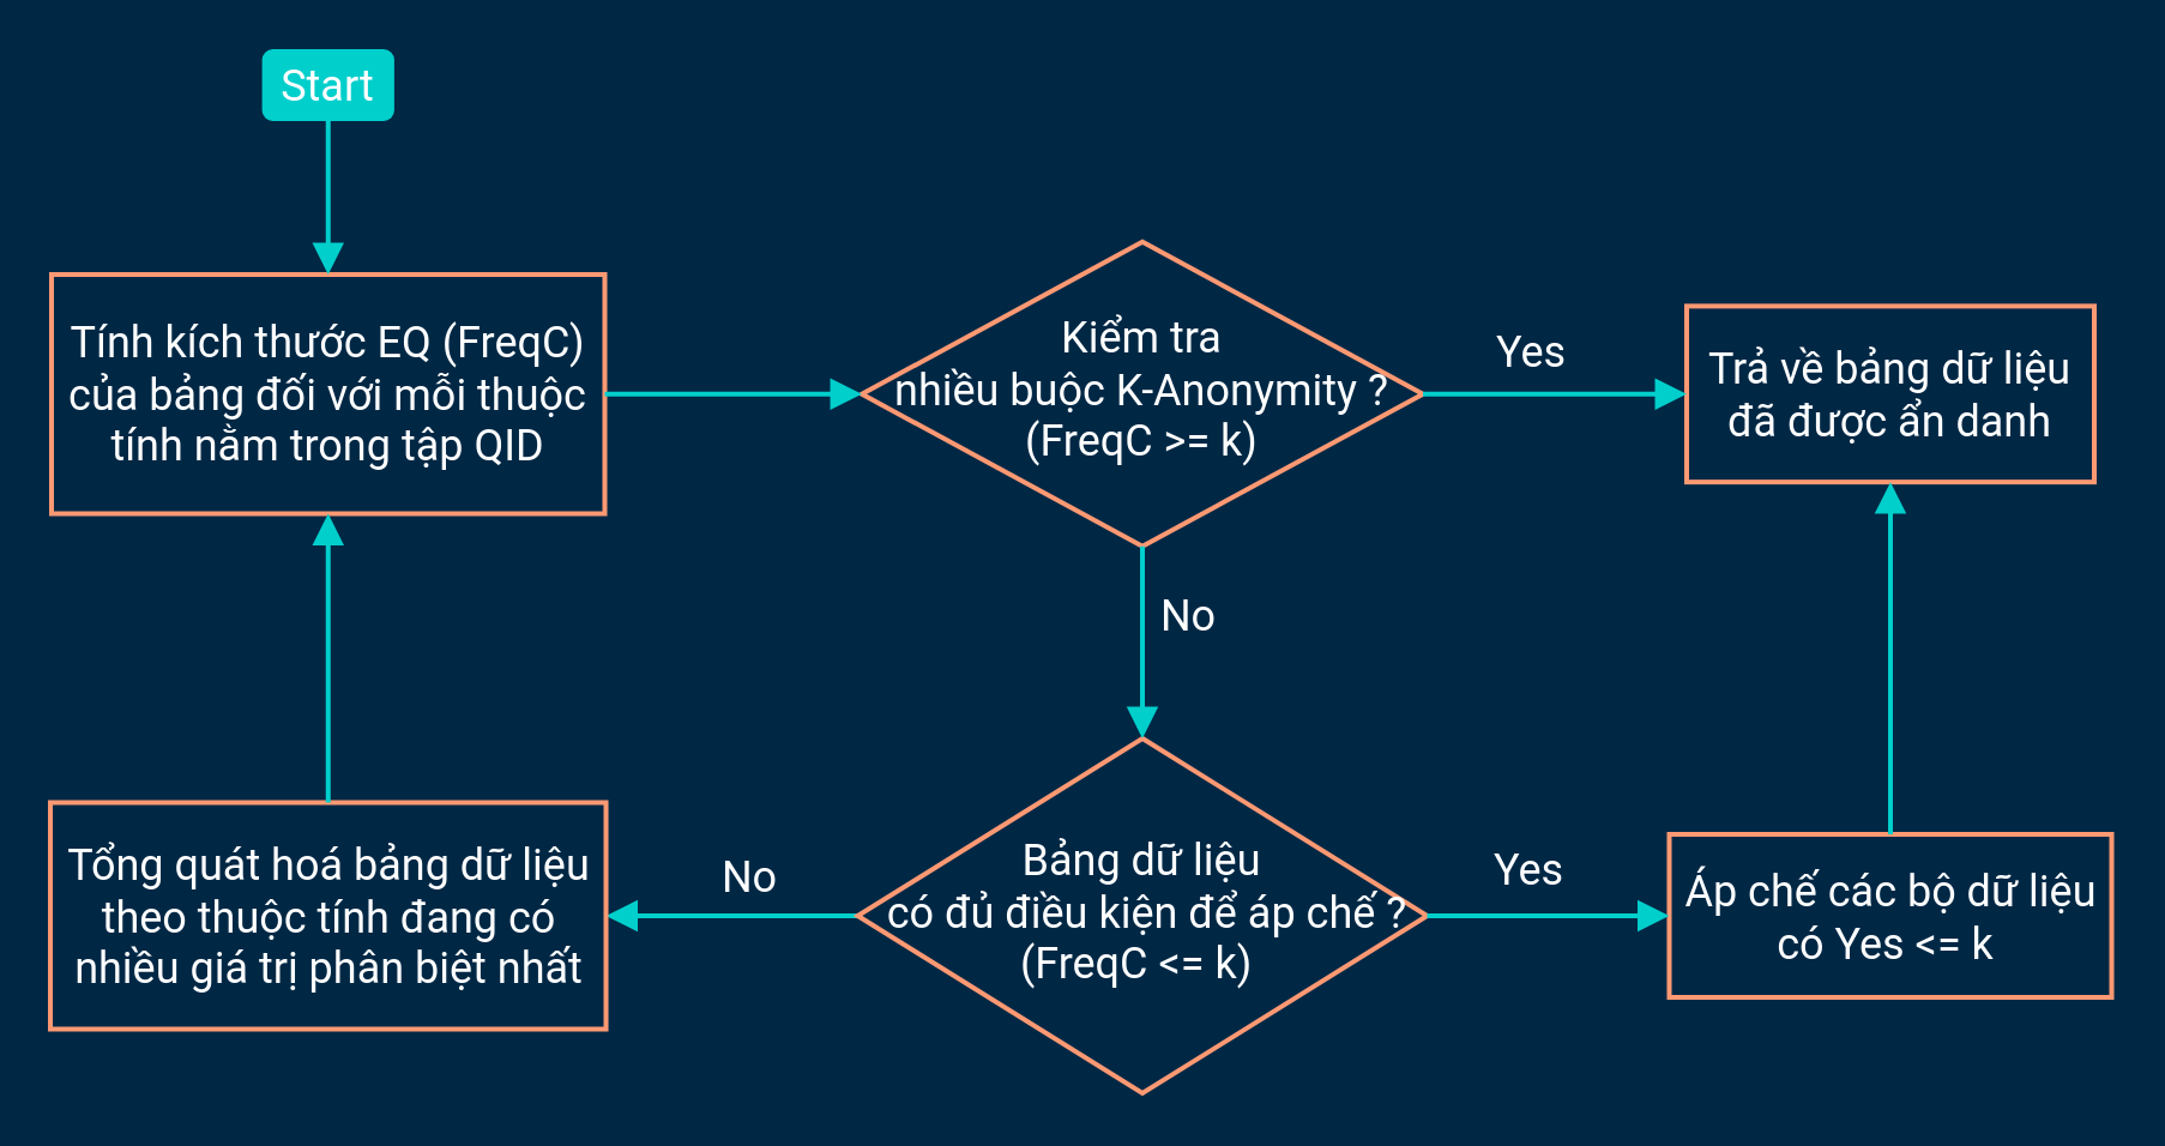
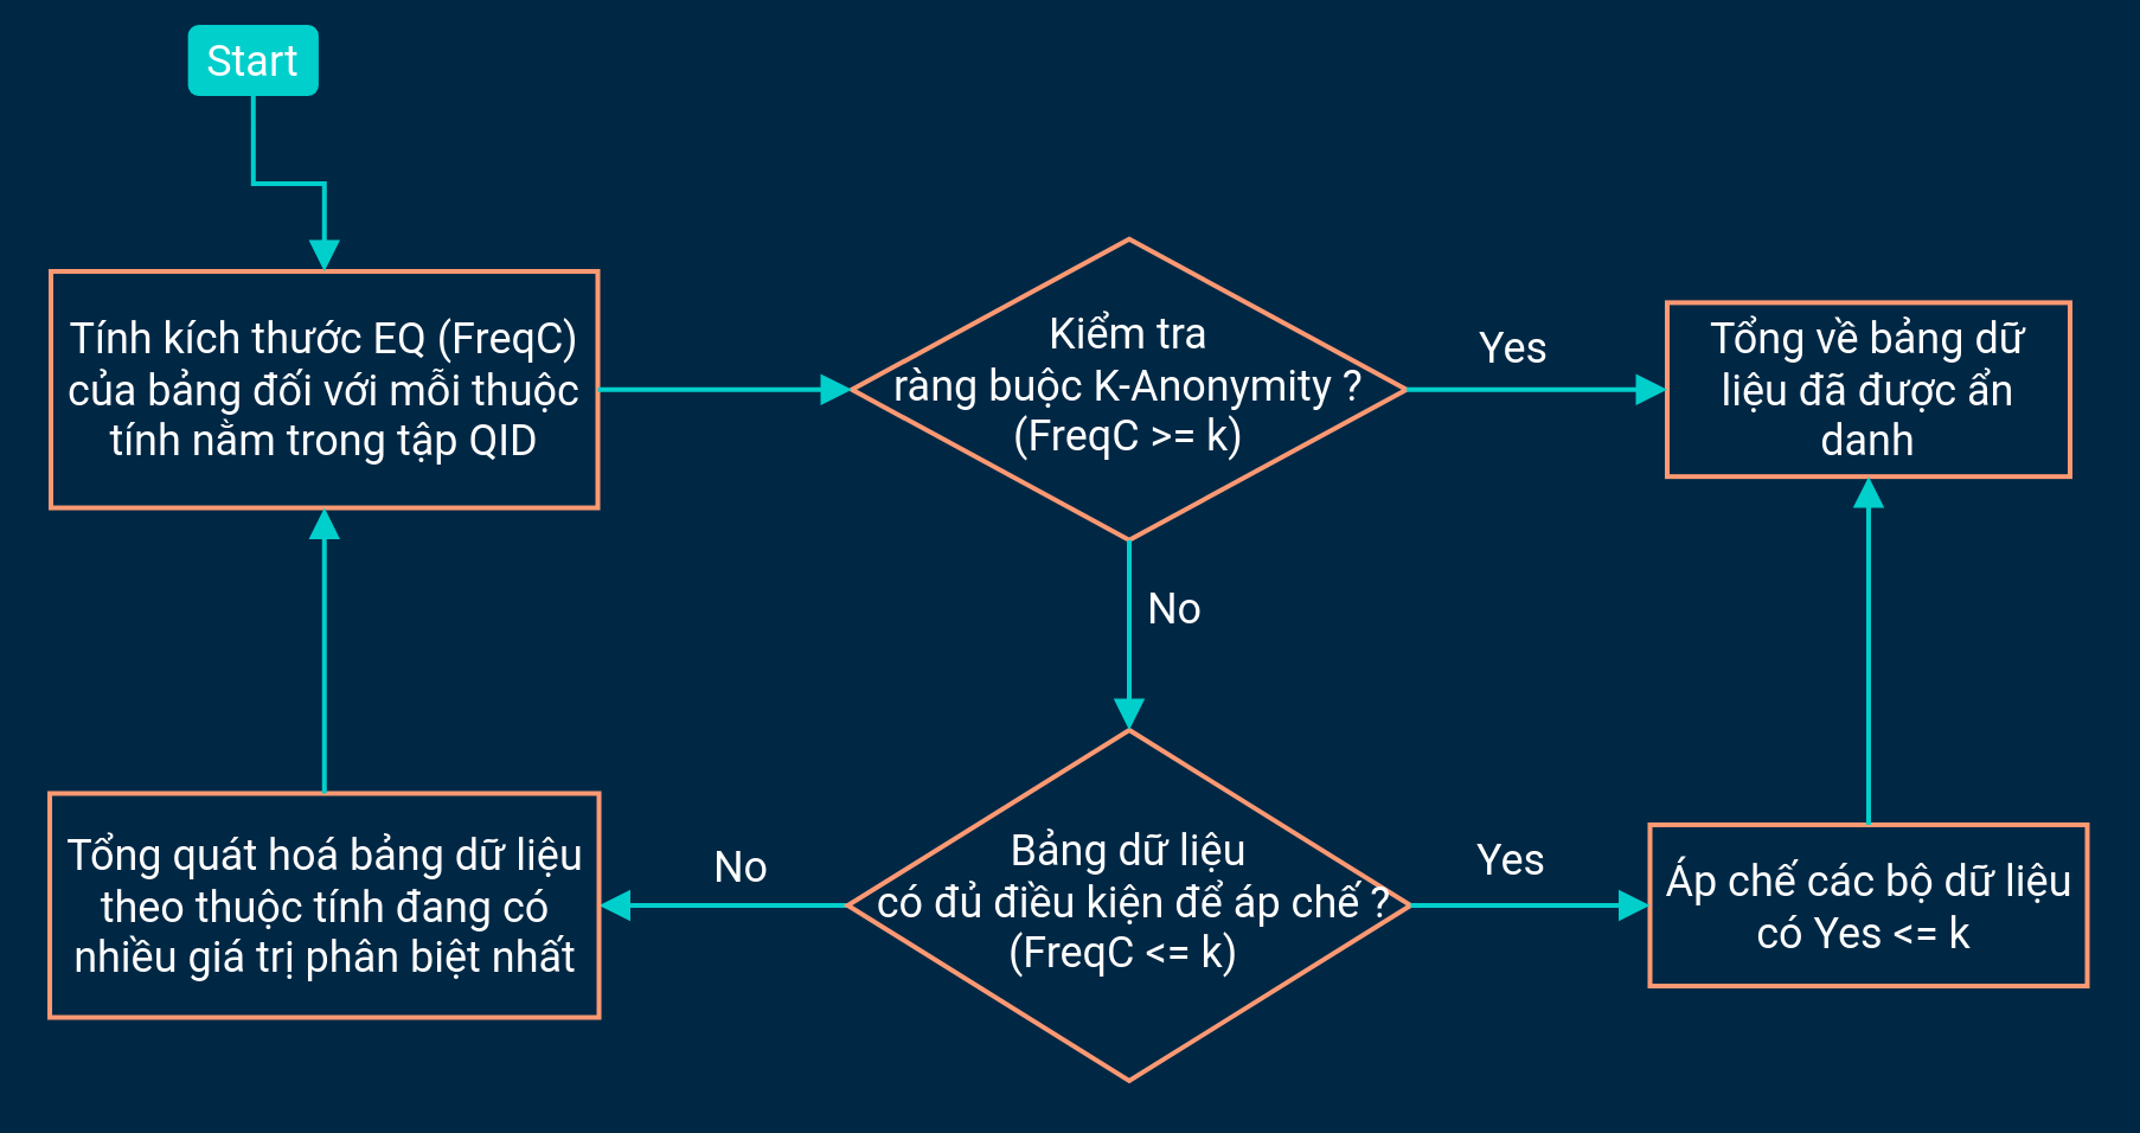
  <mxCell id="0" />
  <mxCell id="1" parent="0" />
  <mxCell id="2" value="Tính kích thước EQ (FreqC) của bảng đối với mỗi thuộc tính nằm trong tập QID" style="rounded=0;whiteSpace=wrap;html=1;fontSize=18;glass=0;strokeWidth=2;shadow=0;spacingLeft=5;spacingRight=5;gradientColor=#ffffff;fillColor=none;fontFamily=roboto;fontSource=https%3A%2F%2Ffonts.googleapis.com%2Fcss2%3Ffamily%3DRoboto%26display%3Dswap;fontColor=#FFFFFF;strokeColor=#ff9973;" parent="1" vertex="1"><mxGeometry x="21" y="114.01" width="230.75" height="99.75" as="geometry" /></mxCell>
  <mxCell id="3" value="No" style="edgeStyle=orthogonalEdgeStyle;rounded=0;html=1;jettySize=auto;orthogonalLoop=1;fontSize=18;endArrow=block;endFill=1;endSize=8;strokeWidth=2;shadow=0;labelBackgroundColor=none;exitX=0;exitY=0.5;exitDx=0;exitDy=0;entryX=1;entryY=0.5;entryDx=0;entryDy=0;fontFamily=roboto;fontSource=https%3A%2F%2Ffonts.googleapis.com%2Fcss2%3Ffamily%3DRoboto%26display%3Dswap;fontColor=#FFFFFF;strokeColor=#00CFCC;" parent="1" source="8" target="4" edge="1"><mxGeometry x="-0.138" y="-18" relative="1" as="geometry"><mxPoint y="1" as="offset" /><mxPoint x="446" y="322" as="sourcePoint" /><mxPoint x="292" y="332" as="targetPoint" /></mxGeometry></mxCell>
  <mxCell id="4" value="Tổng quát hoá bảng dữ liệu theo thuộc tính đang có nhiều giá trị phân biệt nhất" style="rounded=0;whiteSpace=wrap;html=1;fontSize=18;glass=0;strokeWidth=2;shadow=0;spacingLeft=5;spacingRight=5;gradientColor=#ffffff;fillColor=none;fontFamily=roboto;fontSource=https%3A%2F%2Ffonts.googleapis.com%2Fcss2%3Ffamily%3DRoboto%26display%3Dswap;fontColor=#FFFFFF;strokeColor=#ff9973;" parent="1" vertex="1"><mxGeometry x="20.51" y="334.25" width="231.75" height="94.5" as="geometry" /></mxCell>
- <mxCell id="5" value="Start" style="rounded=1;whiteSpace=wrap;html=1;fontSize=18;glass=0;strokeWidth=1;shadow=0;fontColor=#FFFFFF;perimeterSpacing=0;fontFamily=roboto;fontSource=https%3A%2F%2Ffonts.googleapis.com%2Fcss2%3Ffamily%3DRoboto%26display%3Dswap;strokeColor=none;fillColor=#00CFCC;" parent="1" vertex="1"><mxGeometry x="108.82" y="20" width="55.13" height="30" as="geometry" /></mxCell>
- <mxCell id="6" value="Kiểm tra &lt;br style=&quot;font-size: 18px;&quot;&gt;nhiều buộc K-Anonymity ?&lt;br style=&quot;font-size: 18px;&quot;&gt;(FreqC &amp;gt;= k)" style="rhombus;whiteSpace=wrap;html=1;shadow=0;fontFamily=roboto;fontSize=18;align=center;strokeWidth=2;spacing=6;spacingTop=-4;gradientColor=#ffffff;fillColor=none;fontSource=https%3A%2F%2Ffonts.googleapis.com%2Fcss2%3Ffamily%3DRoboto%26display%3Dswap;fontColor=#FFFFFF;strokeColor=#ff9973;" parent="1" vertex="1"><mxGeometry x="359" y="100.38" width="234" height="127" as="geometry" /></mxCell>
- <mxCell id="7" value="Trả về bảng dữ liệu đã được ẩn danh" style="rounded=0;whiteSpace=wrap;html=1;fontSize=18;glass=0;strokeWidth=2;shadow=0;spacingLeft=5;spacingRight=5;gradientColor=#ffffff;fillColor=none;fontFamily=roboto;fontSource=https%3A%2F%2Ffonts.googleapis.com%2Fcss2%3Ffamily%3DRoboto%26display%3Dswap;fontColor=#FFFFFF;strokeColor=#ff9973;" parent="1" vertex="1"><mxGeometry x="703" y="127.19" width="170" height="73.38" as="geometry" /></mxCell>
+ <mxCell id="5" value="Start" style="rounded=1;whiteSpace=wrap;html=1;fontSize=18;glass=0;strokeWidth=1;shadow=0;fontColor=#FFFFFF;perimeterSpacing=0;fontFamily=roboto;fontSource=https%3A%2F%2Ffonts.googleapis.com%2Fcss2%3Ffamily%3DRoboto%26display%3Dswap;strokeColor=none;fillColor=#00CFCC;" parent="1" vertex="1"><mxGeometry x="78.82" y="10" width="55.13" height="30" as="geometry" /></mxCell>
+ <mxCell id="6" value="Kiểm tra &lt;br style=&quot;font-size: 18px;&quot;&gt;ràng buộc K-Anonymity ?&lt;br style=&quot;font-size: 18px;&quot;&gt;(FreqC &amp;gt;= k)" style="rhombus;whiteSpace=wrap;html=1;shadow=0;fontFamily=roboto;fontSize=18;align=center;strokeWidth=2;spacing=6;spacingTop=-4;gradientColor=#ffffff;fillColor=none;fontSource=https%3A%2F%2Ffonts.googleapis.com%2Fcss2%3Ffamily%3DRoboto%26display%3Dswap;fontColor=#FFFFFF;strokeColor=#ff9973;" parent="1" vertex="1"><mxGeometry x="359" y="100.38" width="234" height="127" as="geometry" /></mxCell>
+ <mxCell id="7" value="Tổng về bảng dữ liệu đã được ẩn danh" style="rounded=0;whiteSpace=wrap;html=1;fontSize=18;glass=0;strokeWidth=2;shadow=0;spacingLeft=5;spacingRight=5;gradientColor=#ffffff;fillColor=none;fontFamily=roboto;fontSource=https%3A%2F%2Ffonts.googleapis.com%2Fcss2%3Ffamily%3DRoboto%26display%3Dswap;fontColor=#FFFFFF;strokeColor=#ff9973;" parent="1" vertex="1"><mxGeometry x="703" y="127.19" width="170" height="73.38" as="geometry" /></mxCell>
  <mxCell id="8" value="Bảng dữ liệu&lt;br style=&quot;font-size: 18px;&quot;&gt;&amp;nbsp;có đủ điều kiện để áp chế ? (FreqC &amp;lt;= k)&amp;nbsp;" style="rhombus;whiteSpace=wrap;html=1;shadow=0;fontFamily=roboto;fontSize=18;align=center;strokeWidth=2;spacing=6;spacingTop=-4;gradientColor=#ffffff;fillColor=none;fontSource=https%3A%2F%2Ffonts.googleapis.com%2Fcss2%3Ffamily%3DRoboto%26display%3Dswap;fontColor=#FFFFFF;strokeColor=#ff9973;" parent="1" vertex="1"><mxGeometry x="357.25" y="307.5" width="237.5" height="148" as="geometry" /></mxCell>
  <mxCell id="9" value="" style="rounded=0;html=1;jettySize=auto;orthogonalLoop=1;fontSize=18;endArrow=block;endFill=1;endSize=8;strokeWidth=2;shadow=0;labelBackgroundColor=none;edgeStyle=orthogonalEdgeStyle;entryX=0.5;entryY=0;entryDx=0;entryDy=0;exitX=0.5;exitY=1;exitDx=0;exitDy=0;fontColor=#00CFCC;fontFamily=roboto;fontSource=https%3A%2F%2Ffonts.googleapis.com%2Fcss2%3Ffamily%3DRoboto%26display%3Dswap;strokeColor=#00CFCC;" parent="1" source="6" target="8" edge="1"><mxGeometry relative="1" as="geometry"><mxPoint x="288" y="191" as="sourcePoint" /><mxPoint x="409" y="191" as="targetPoint" /></mxGeometry></mxCell>
  <mxCell id="10" value="Áp chế các bộ dữ liệu có Yes &amp;lt;= k&amp;nbsp;" style="rounded=0;whiteSpace=wrap;html=1;fontSize=18;glass=0;strokeWidth=2;shadow=0;spacingLeft=5;spacingRight=5;gradientColor=#ffffff;fillColor=none;fontFamily=roboto;fontSource=https%3A%2F%2Ffonts.googleapis.com%2Fcss2%3Ffamily%3DRoboto%26display%3Dswap;fontColor=#FFFFFF;strokeColor=#ff9973;" parent="1" vertex="1"><mxGeometry x="695.75" y="347.5" width="184.5" height="68" as="geometry" /></mxCell>
  <mxCell id="11" value="&lt;font style=&quot;font-size: 18px;&quot;&gt;No&lt;/font&gt;" style="text;html=1;align=center;verticalAlign=middle;resizable=0;points=[];autosize=1;strokeColor=none;fontColor=#FFFFFF;fontFamily=roboto;fontSource=https%3A%2F%2Ffonts.googleapis.com%2Fcss2%3Ffamily%3DRoboto%26display%3Dswap;fontSize=18;" parent="1" vertex="1"><mxGeometry x="479" y="243" width="32" height="26" as="geometry" /></mxCell>
  <mxCell id="12" value="" style="rounded=0;html=1;jettySize=auto;orthogonalLoop=1;fontSize=18;endArrow=block;endFill=1;endSize=8;strokeWidth=2;shadow=0;labelBackgroundColor=none;edgeStyle=orthogonalEdgeStyle;exitX=0.5;exitY=1;exitDx=0;exitDy=0;entryX=0.5;entryY=0;entryDx=0;entryDy=0;fontFamily=roboto;fontSource=https%3A%2F%2Ffonts.googleapis.com%2Fcss2%3Ffamily%3DRoboto%26display%3Dswap;strokeColor=#00CFCC;" parent="1" source="5" target="2" edge="1"><mxGeometry relative="1" as="geometry"><mxPoint x="176.01" y="50" as="sourcePoint" /><mxPoint x="176.005" y="114.01" as="targetPoint" /></mxGeometry></mxCell>
  <mxCell id="13" value="Yes" style="rounded=0;html=1;jettySize=auto;orthogonalLoop=1;fontSize=18;endArrow=block;endFill=1;endSize=8;strokeWidth=2;shadow=0;labelBackgroundColor=none;edgeStyle=orthogonalEdgeStyle;exitX=1;exitY=0.5;exitDx=0;exitDy=0;entryX=0;entryY=0.5;entryDx=0;entryDy=0;fontFamily=roboto;fontSource=https%3A%2F%2Ffonts.googleapis.com%2Fcss2%3Ffamily%3DRoboto%26display%3Dswap;fontColor=#FFFFFF;strokeColor=#00CFCC;" parent="1" source="8" target="10" edge="1"><mxGeometry x="-0.163" y="21" relative="1" as="geometry"><mxPoint y="1" as="offset" /><mxPoint x="598" y="420" as="sourcePoint" /><mxPoint x="699" y="420" as="targetPoint" /></mxGeometry></mxCell>
  <mxCell id="14" value="" style="rounded=0;html=1;jettySize=auto;orthogonalLoop=1;fontSize=18;endArrow=block;endFill=1;endSize=8;strokeWidth=2;shadow=0;labelBackgroundColor=none;edgeStyle=orthogonalEdgeStyle;entryX=0.5;entryY=1;entryDx=0;entryDy=0;exitX=0.5;exitY=0;exitDx=0;exitDy=0;fontFamily=roboto;fontSource=https%3A%2F%2Ffonts.googleapis.com%2Fcss2%3Ffamily%3DRoboto%26display%3Dswap;strokeColor=#00CFCC;" parent="1" source="10" target="7" edge="1"><mxGeometry relative="1" as="geometry"><mxPoint x="835" y="347.5" as="sourcePoint" /><mxPoint x="835" y="200.57" as="targetPoint" /></mxGeometry></mxCell>
  <mxCell id="15" value="Yes" style="rounded=0;html=1;jettySize=auto;orthogonalLoop=1;fontSize=18;endArrow=block;endFill=1;endSize=8;strokeWidth=2;shadow=0;labelBackgroundColor=none;edgeStyle=orthogonalEdgeStyle;exitX=1;exitY=0.5;exitDx=0;exitDy=0;entryX=0;entryY=0.5;entryDx=0;entryDy=0;fontFamily=roboto;fontSource=https%3A%2F%2Ffonts.googleapis.com%2Fcss2%3Ffamily%3DRoboto%26display%3Dswap;fontColor=#FFFFFF;strokeColor=#00CFCC;" parent="1" source="6" target="7" edge="1"><mxGeometry x="-0.182" y="18" relative="1" as="geometry"><mxPoint as="offset" /><mxPoint x="590" y="218" as="sourcePoint" /><mxPoint x="700" y="218" as="targetPoint" /></mxGeometry></mxCell>
  <mxCell id="16" value="" style="rounded=0;html=1;jettySize=auto;orthogonalLoop=1;fontSize=18;endArrow=block;endFill=1;endSize=8;strokeWidth=2;shadow=0;labelBackgroundColor=none;edgeStyle=orthogonalEdgeStyle;entryX=0;entryY=0.5;entryDx=0;entryDy=0;exitX=1;exitY=0.5;exitDx=0;exitDy=0;fontFamily=roboto;fontSource=https%3A%2F%2Ffonts.googleapis.com%2Fcss2%3Ffamily%3DRoboto%26display%3Dswap;strokeColor=#00CFCC;" parent="1" source="2" target="6" edge="1"><mxGeometry relative="1" as="geometry"><mxPoint x="262" y="217.005" as="sourcePoint" /><mxPoint x="369.25" y="217" as="targetPoint" /></mxGeometry></mxCell>
  <mxCell id="17" value="" style="rounded=0;html=1;jettySize=auto;orthogonalLoop=1;fontSize=18;endArrow=block;endFill=1;endSize=8;strokeWidth=2;shadow=0;labelBackgroundColor=none;edgeStyle=orthogonalEdgeStyle;entryX=0.5;entryY=1;entryDx=0;entryDy=0;exitX=0.5;exitY=0;exitDx=0;exitDy=0;fontFamily=roboto;fontSource=https%3A%2F%2Ffonts.googleapis.com%2Fcss2%3Ffamily%3DRoboto%26display%3Dswap;strokeColor=#00CFCC;" edge="1" parent="1" source="4" target="2"><mxGeometry relative="1" as="geometry"><mxPoint x="261.75" y="173.885" as="sourcePoint" /><mxPoint x="369" y="173.88" as="targetPoint" /></mxGeometry></mxCell>
